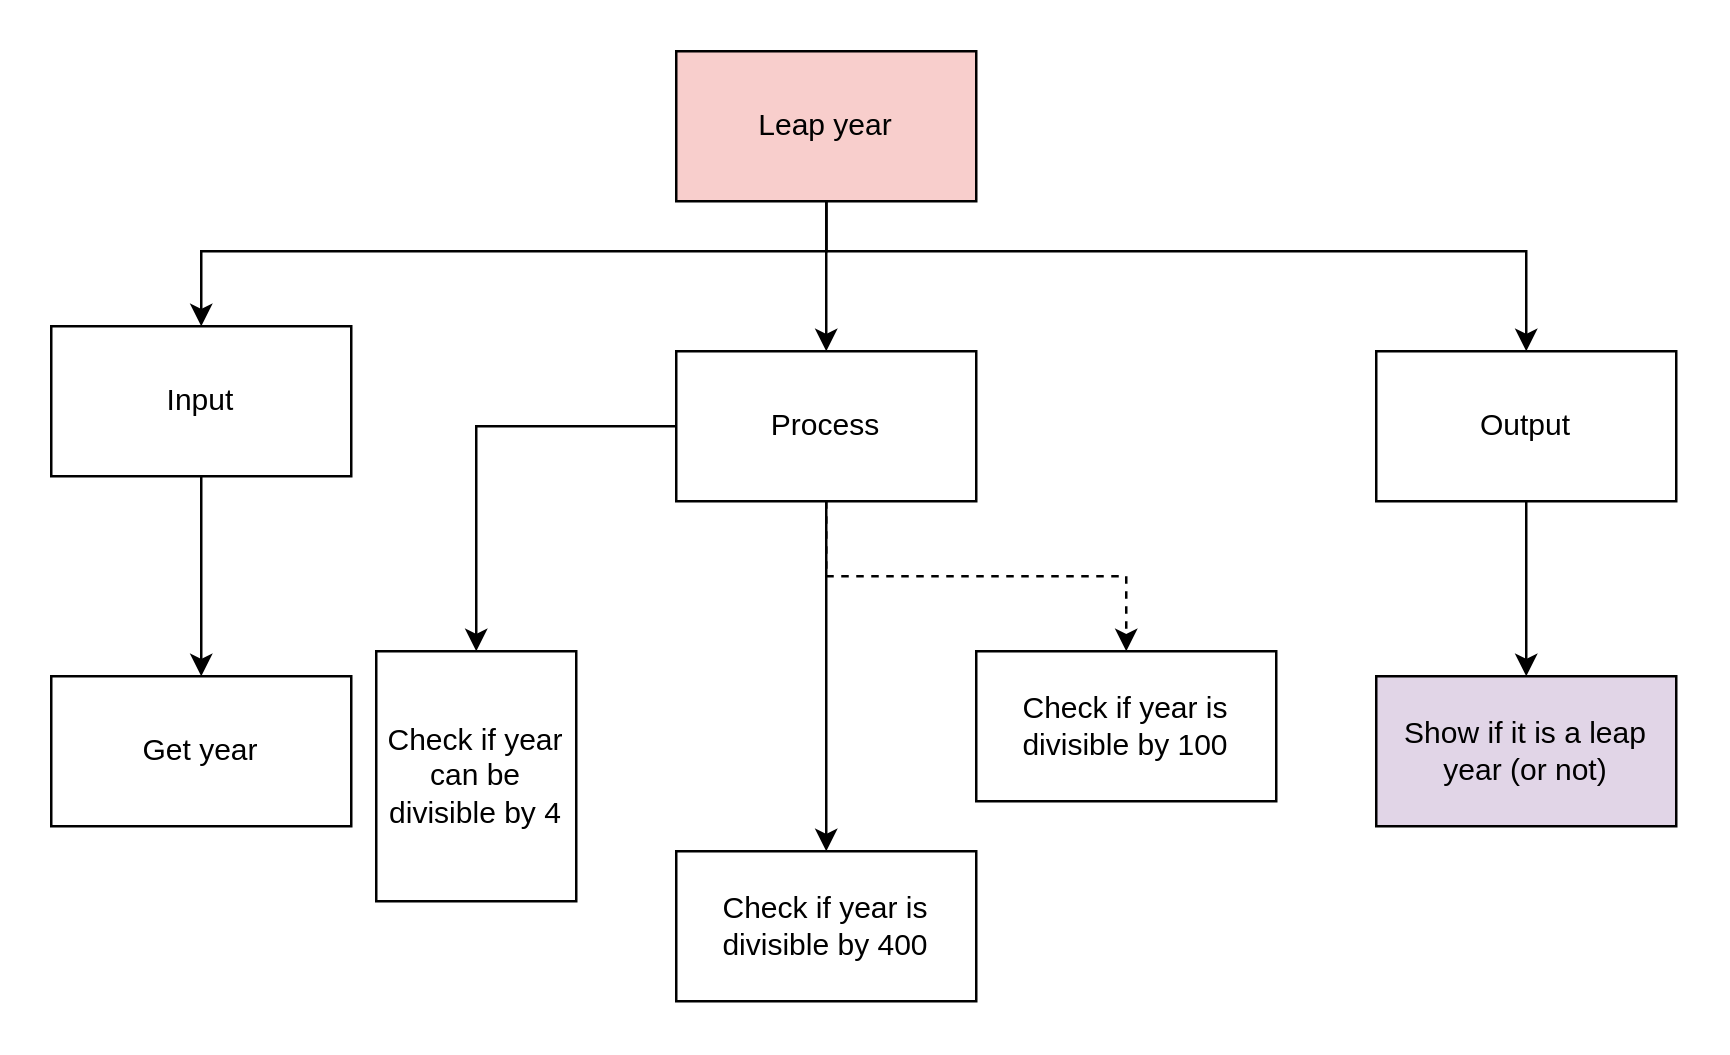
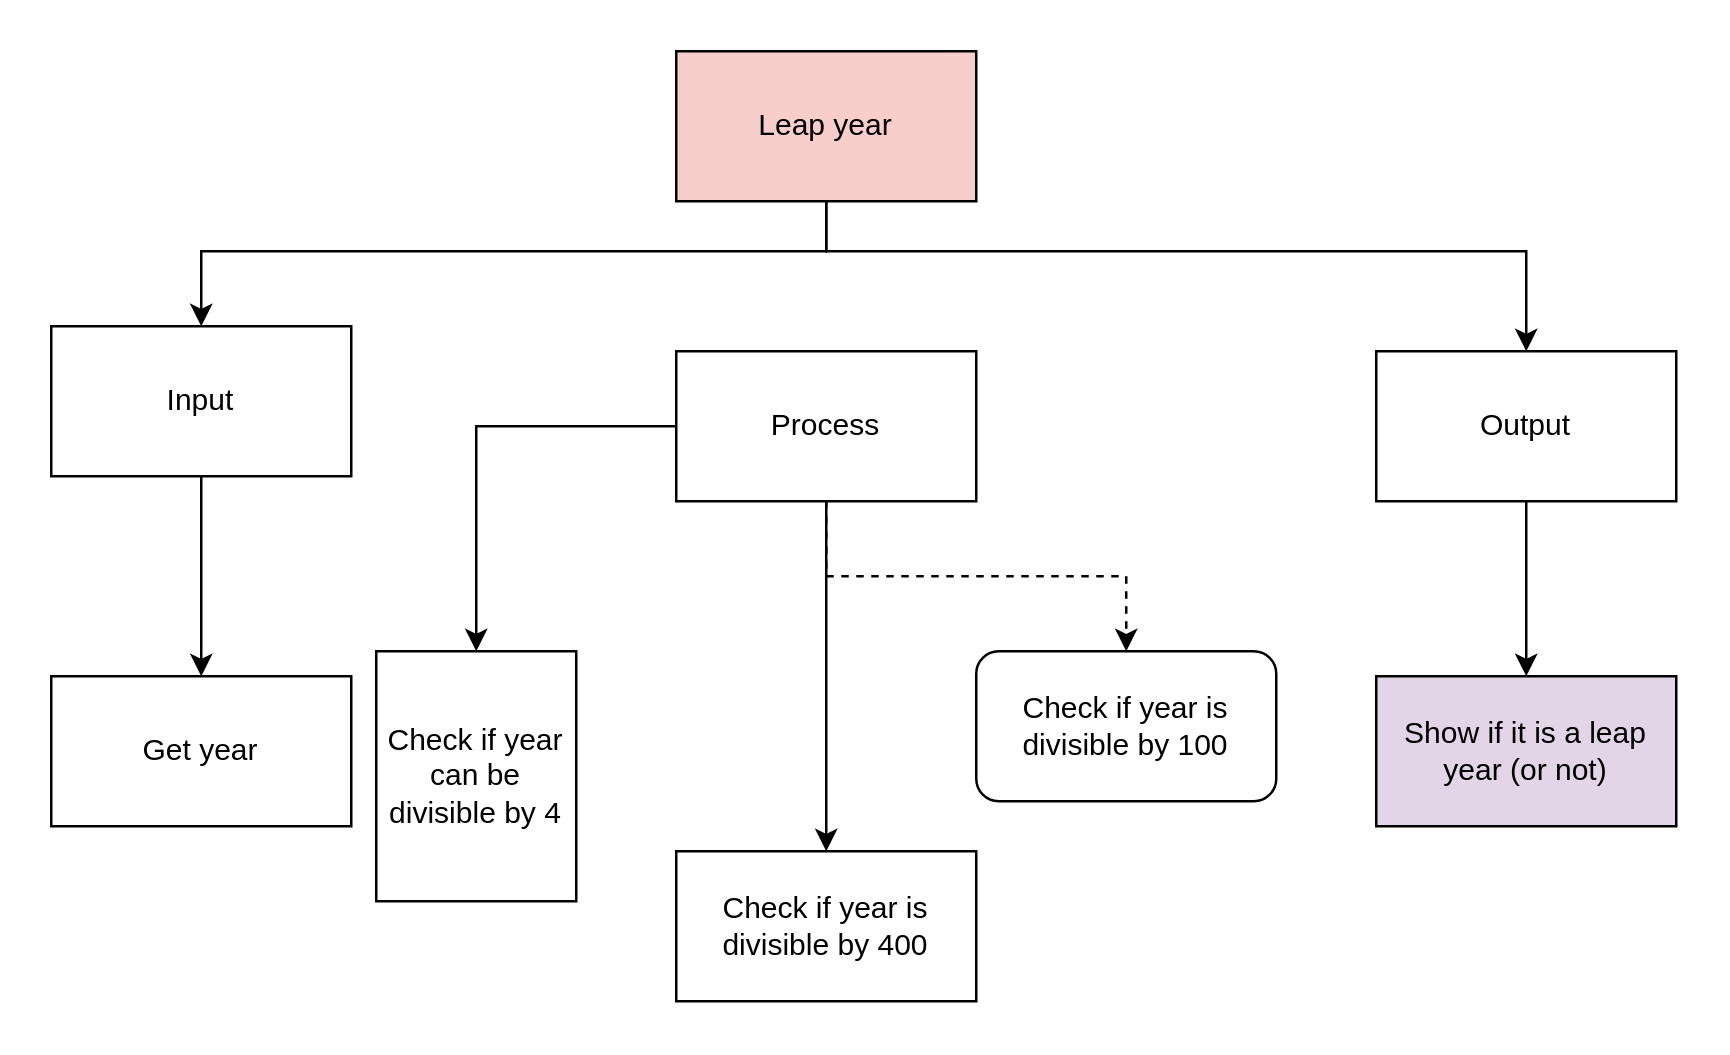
  <mxCell id="0" />
  <mxCell id="1" parent="0" />
- <mxCell id="2" style="edgeStyle=none;html=1;entryX=0.5;entryY=0;entryDx=0;entryDy=0;" parent="1" source="5" target="9" edge="1"><mxGeometry relative="1" as="geometry" /></mxCell>
  <mxCell id="3" style="edgeStyle=orthogonalEdgeStyle;html=1;rounded=0;" parent="1" source="5" target="11" edge="1"><mxGeometry relative="1" as="geometry"><Array as="points"><mxPoint x="330" y="100" /><mxPoint x="80" y="100" /></Array></mxGeometry></mxCell>
  <mxCell id="4" style="edgeStyle=orthogonalEdgeStyle;rounded=0;html=1;" parent="1" source="5" target="13" edge="1"><mxGeometry relative="1" as="geometry"><Array as="points"><mxPoint x="330" y="100" /><mxPoint x="610" y="100" /></Array></mxGeometry></mxCell>
  <mxCell id="5" value="Leap year" style="rounded=0;whiteSpace=wrap;html=1;fillColor=#f8cecc;" parent="1" vertex="1"><mxGeometry x="270" y="20" width="120" height="60" as="geometry" /></mxCell>
  <mxCell id="6" style="edgeStyle=orthogonalEdgeStyle;rounded=0;html=1;" parent="1" source="9" target="15" edge="1"><mxGeometry relative="1" as="geometry" /></mxCell>
  <mxCell id="7" style="edgeStyle=orthogonalEdgeStyle;rounded=0;html=1;dashed=1;" parent="1" source="9" target="16" edge="1"><mxGeometry relative="1" as="geometry" /></mxCell>
  <mxCell id="8" style="edgeStyle=none;html=1;" edge="1" parent="1" source="9"><mxGeometry relative="1" as="geometry"><mxPoint x="330" y="340" as="targetPoint" /></mxGeometry></mxCell>
  <mxCell id="9" value="Process" style="rounded=0;whiteSpace=wrap;html=1;" parent="1" vertex="1"><mxGeometry x="270" y="140" width="120" height="60" as="geometry" /></mxCell>
  <mxCell id="10" style="edgeStyle=orthogonalEdgeStyle;rounded=0;html=1;" parent="1" source="11" target="14" edge="1"><mxGeometry relative="1" as="geometry"><Array as="points"><mxPoint x="80" y="220" /><mxPoint x="80" y="220" /></Array></mxGeometry></mxCell>
  <mxCell id="11" value="Input" style="rounded=0;whiteSpace=wrap;html=1;" parent="1" vertex="1"><mxGeometry x="20" y="130" width="120" height="60" as="geometry" /></mxCell>
  <mxCell id="12" style="edgeStyle=orthogonalEdgeStyle;rounded=0;html=1;" parent="1" source="13" target="17" edge="1"><mxGeometry relative="1" as="geometry"><mxPoint x="570" y="270" as="targetPoint" /></mxGeometry></mxCell>
  <mxCell id="13" value="Output" style="rounded=0;whiteSpace=wrap;html=1;" parent="1" vertex="1"><mxGeometry x="550" y="140" width="120" height="60" as="geometry" /></mxCell>
  <mxCell id="14" value="Get year" style="rounded=0;whiteSpace=wrap;html=1;" parent="1" vertex="1"><mxGeometry x="20" y="270" width="120" height="60" as="geometry" /></mxCell>
  <mxCell id="15" value="Check if year can be divisible by 4" style="rounded=0;whiteSpace=wrap;html=1;" parent="1" vertex="1"><mxGeometry x="150" y="260" width="80" height="100" as="geometry" /></mxCell>
- <mxCell id="16" value="Check if year is divisible by 100" style="rounded=0;whiteSpace=wrap;html=1;" parent="1" vertex="1"><mxGeometry x="390" y="260" width="120" height="60" as="geometry" /></mxCell>
+ <mxCell id="16" value="Check if year is divisible by 100" style="whiteSpace=wrap;html=1;rounded=1;" parent="1" vertex="1"><mxGeometry x="390" y="260" width="120" height="60" as="geometry" /></mxCell>
  <mxCell id="17" value="Show if it is a leap year (or not)" style="rounded=0;whiteSpace=wrap;html=1;fillColor=#e1d5e7;" parent="1" vertex="1"><mxGeometry x="550" y="270" width="120" height="60" as="geometry" /></mxCell>
  <mxCell id="18" value="Check if year is divisible by 400" style="rounded=0;whiteSpace=wrap;html=1;" vertex="1" parent="1"><mxGeometry x="270" y="340" width="120" height="60" as="geometry" /></mxCell>
